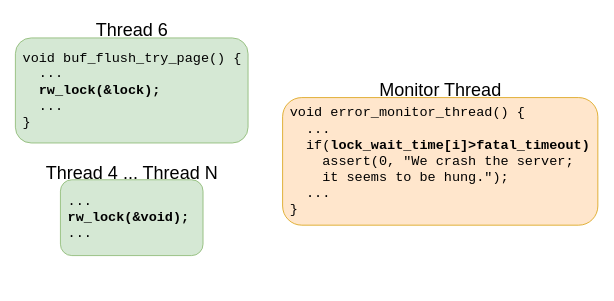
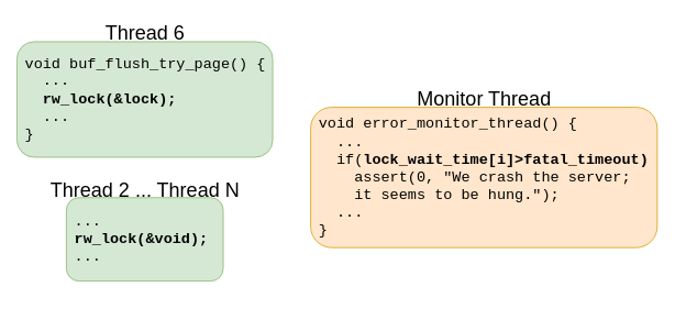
  <mxCell id="0" />
  <mxCell id="1" parent="0" />
  <mxCell id="2" value="" style="group" vertex="1" connectable="0" parent="1"><mxGeometry x="376" y="99.5" width="420" height="200" as="geometry" /></mxCell>
  <mxCell id="3" value="void error_monitor_thread() {&lt;br style=&quot;font-size: 18px;&quot;&gt;&amp;nbsp; ...&lt;br style=&quot;font-size: 18px;&quot;&gt;&amp;nbsp; if(&lt;b&gt;lock_wait_time[i]&amp;gt;fatal_timeout)&lt;br&gt;&lt;/b&gt;&amp;nbsp; &amp;nbsp; assert(0, &quot;We crash the server;&lt;br&gt;&lt;span style=&quot;white-space: pre;&quot;&gt; &lt;/span&gt;&amp;nbsp;&amp;nbsp;&amp;nbsp;it seems to be hung.&quot;);&lt;br&gt;&amp;nbsp; ...&lt;br style=&quot;font-size: 18px;&quot;&gt;&lt;div style=&quot;font-size: 18px;&quot;&gt;&lt;span style=&quot;background-color: initial; font-size: 18px;&quot;&gt;}&lt;/span&gt;&lt;/div&gt;" style="rounded=1;html=1;align=left;fontFamily=Courier New;fontSize=18;fillColor=#ffe6cc;strokeColor=#d79b00;spacingLeft=8;whiteSpace=wrap;" vertex="1" parent="2"><mxGeometry y="30" width="420" height="170" as="geometry" /></mxCell>
  <mxCell id="4" value="Monitor Thread" style="text;html=1;align=center;verticalAlign=middle;resizable=0;points=[];autosize=1;strokeColor=none;fillColor=none;fontSize=24;" vertex="1" parent="2"><mxGeometry x="115" width="190" height="40" as="geometry" /></mxCell>
  <mxCell id="5" value="" style="group" vertex="1" connectable="0" parent="1"><mxGeometry x="20" y="20" width="310" height="359" as="geometry" /></mxCell>
  <mxCell id="6" value="" style="group" vertex="1" connectable="0" parent="5"><mxGeometry width="310" height="170" as="geometry" /></mxCell>
  <mxCell id="7" value="void buf_flush_try_page() {&lt;br style=&quot;font-size: 18px;&quot;&gt;&amp;nbsp; ...&lt;br style=&quot;font-size: 18px;&quot;&gt;&lt;b&gt;&amp;nbsp; rw_lock(&amp;amp;lock);&lt;br style=&quot;font-size: 18px;&quot;&gt;&lt;/b&gt;&amp;nbsp; ...&lt;br style=&quot;font-size: 18px;&quot;&gt;&lt;div style=&quot;font-size: 18px;&quot;&gt;&lt;span style=&quot;background-color: initial; font-size: 18px;&quot;&gt;}&lt;/span&gt;&lt;/div&gt;" style="rounded=1;html=1;align=left;fontFamily=Courier New;fontSize=18;fillColor=#d5e8d4;strokeColor=#82b366;spacingLeft=8;" vertex="1" parent="6"><mxGeometry y="30" width="310" height="140" as="geometry" /></mxCell>
  <mxCell id="8" value="Thread 6" style="text;html=1;align=center;verticalAlign=middle;resizable=0;points=[];autosize=1;strokeColor=none;fillColor=none;fontSize=24;" vertex="1" parent="6"><mxGeometry x="95" width="120" height="40" as="geometry" /></mxCell>
  <mxCell id="9" value="" style="group" vertex="1" connectable="0" parent="5"><mxGeometry x="30" y="190" width="250" height="169" as="geometry" /></mxCell>
  <mxCell id="10" value="" style="group" vertex="1" connectable="0" parent="9"><mxGeometry width="250" height="169" as="geometry" /></mxCell>
  <mxCell id="11" value="...&lt;br style=&quot;font-size: 18px;&quot;&gt;&lt;b&gt;rw_lock(&amp;amp;void);&lt;br style=&quot;font-size: 18px;&quot;&gt;&lt;/b&gt;..." style="rounded=1;html=1;align=left;fontFamily=Courier New;fontSize=18;fillColor=#d5e8d4;strokeColor=#82b366;spacingLeft=8;" vertex="1" parent="10"><mxGeometry x="30" y="29" width="190" height="101" as="geometry" /></mxCell>
- <mxCell id="12" value="Thread 4 ... Thread N" style="text;html=1;align=center;verticalAlign=middle;resizable=0;points=[];autosize=1;strokeColor=none;fillColor=none;fontSize=24;" vertex="1" parent="9"><mxGeometry width="250" height="40" as="geometry" /></mxCell>
+ <mxCell id="12" value="Thread 2 ... Thread N" style="text;html=1;align=center;verticalAlign=middle;resizable=0;points=[];autosize=1;strokeColor=none;fillColor=none;fontSize=24;" vertex="1" parent="9"><mxGeometry width="250" height="40" as="geometry" /></mxCell>
